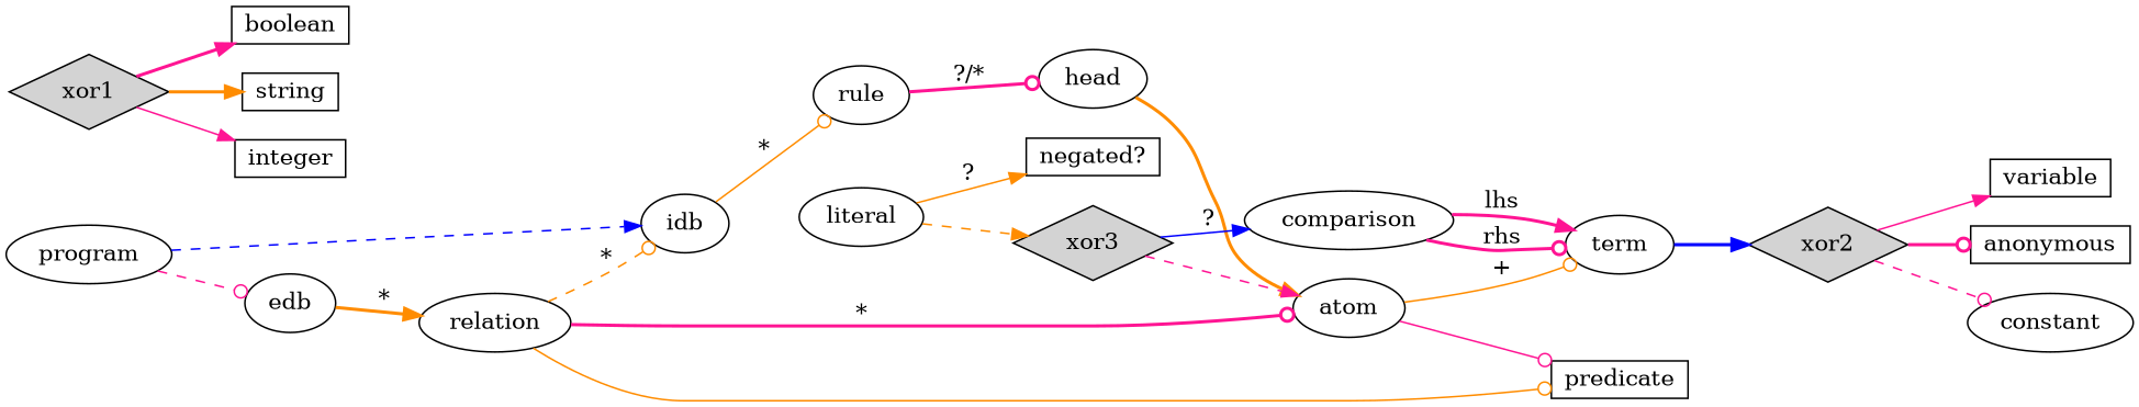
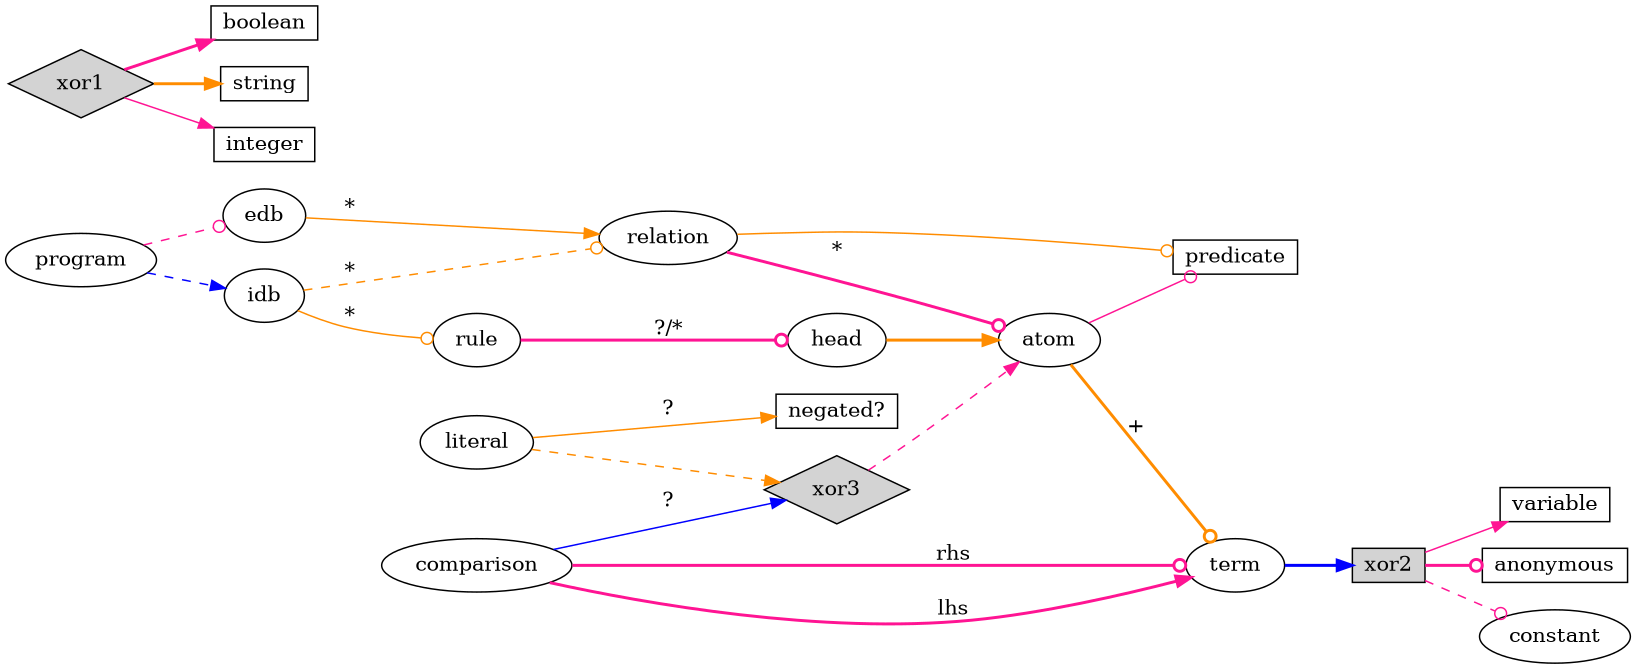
  digraph {
    rankdir=LR
    splines=true
    edge [arrowhead=normal color=deeppink style=bold]
    n1 [height=0.1 label="negated?" shape=box width=0.1]
    boolean [height=0.1 shape=box width=0.1]
    string [height=0.1 shape=box width=0.1]
    integer [height=0.1 shape=box width=0.1]
    variable [height=0.1 shape=box width=0.1]
    anonymous [height=0.1 shape=box width=0.1]
    predicate [height=0.1 shape=box width=0.1]
    program [root=true]
    edb
    idb
    relation
    rule
    atom
    head
    term
-   xor2 [height=.1 shape=diamond style=filled width=.1]
+   xor2 [height=.1 shape=box style=filled width=.1]
    literal
    xor3 [height=.1 shape=diamond style=filled width=.1]
    comparison
    constant
    xor1 [height=.1 shape=diamond style=filled width=.1]
    program -> edb [arrowhead=odot style=dashed]
    program -> idb [color=blue style=dashed]
-   edb -> relation [color=darkorange label="*"]
-   relation -> idb [arrowhead=odot color=darkorange label="*" style=dashed]
+   edb -> relation [color=darkorange label="*" style=solid]
+   idb -> relation [arrowhead=odot color=darkorange label="*" style=dashed]
    idb -> rule [arrowhead=odot color=darkorange label="*" style=solid]
    relation -> predicate [arrowhead=odot color=darkorange style=solid]
    relation -> atom [arrowhead=odot label="*"]
    rule -> head [arrowhead=odot label="?/*"]
    atom -> predicate [arrowhead=odot style=solid]
-   atom -> term [arrowhead=odot color=darkorange label="+" style=solid]
+   atom -> term [arrowhead=odot color=darkorange label="+"]
    head -> atom [color=darkorange]
    term -> xor2 [color=blue]
    xor2 -> variable [style=solid]
    xor2 -> anonymous [arrowhead=odot]
    xor2 -> constant [arrowhead=odot style=dashed]
    literal -> n1 [color=darkorange label="?" style=solid]
    literal -> xor3 [color=darkorange style=dashed]
    xor3 -> atom [style=dashed]
-   xor3 -> comparison [color=blue label="?" style=solid]
+   comparison -> xor3 [color=blue label="?" style=solid]
    comparison -> term [label=lhs]
    comparison -> term [arrowhead=odot label=rhs]
    xor1 -> boolean
    xor1 -> string [color=darkorange]
    xor1 -> integer [style=solid]
  }
